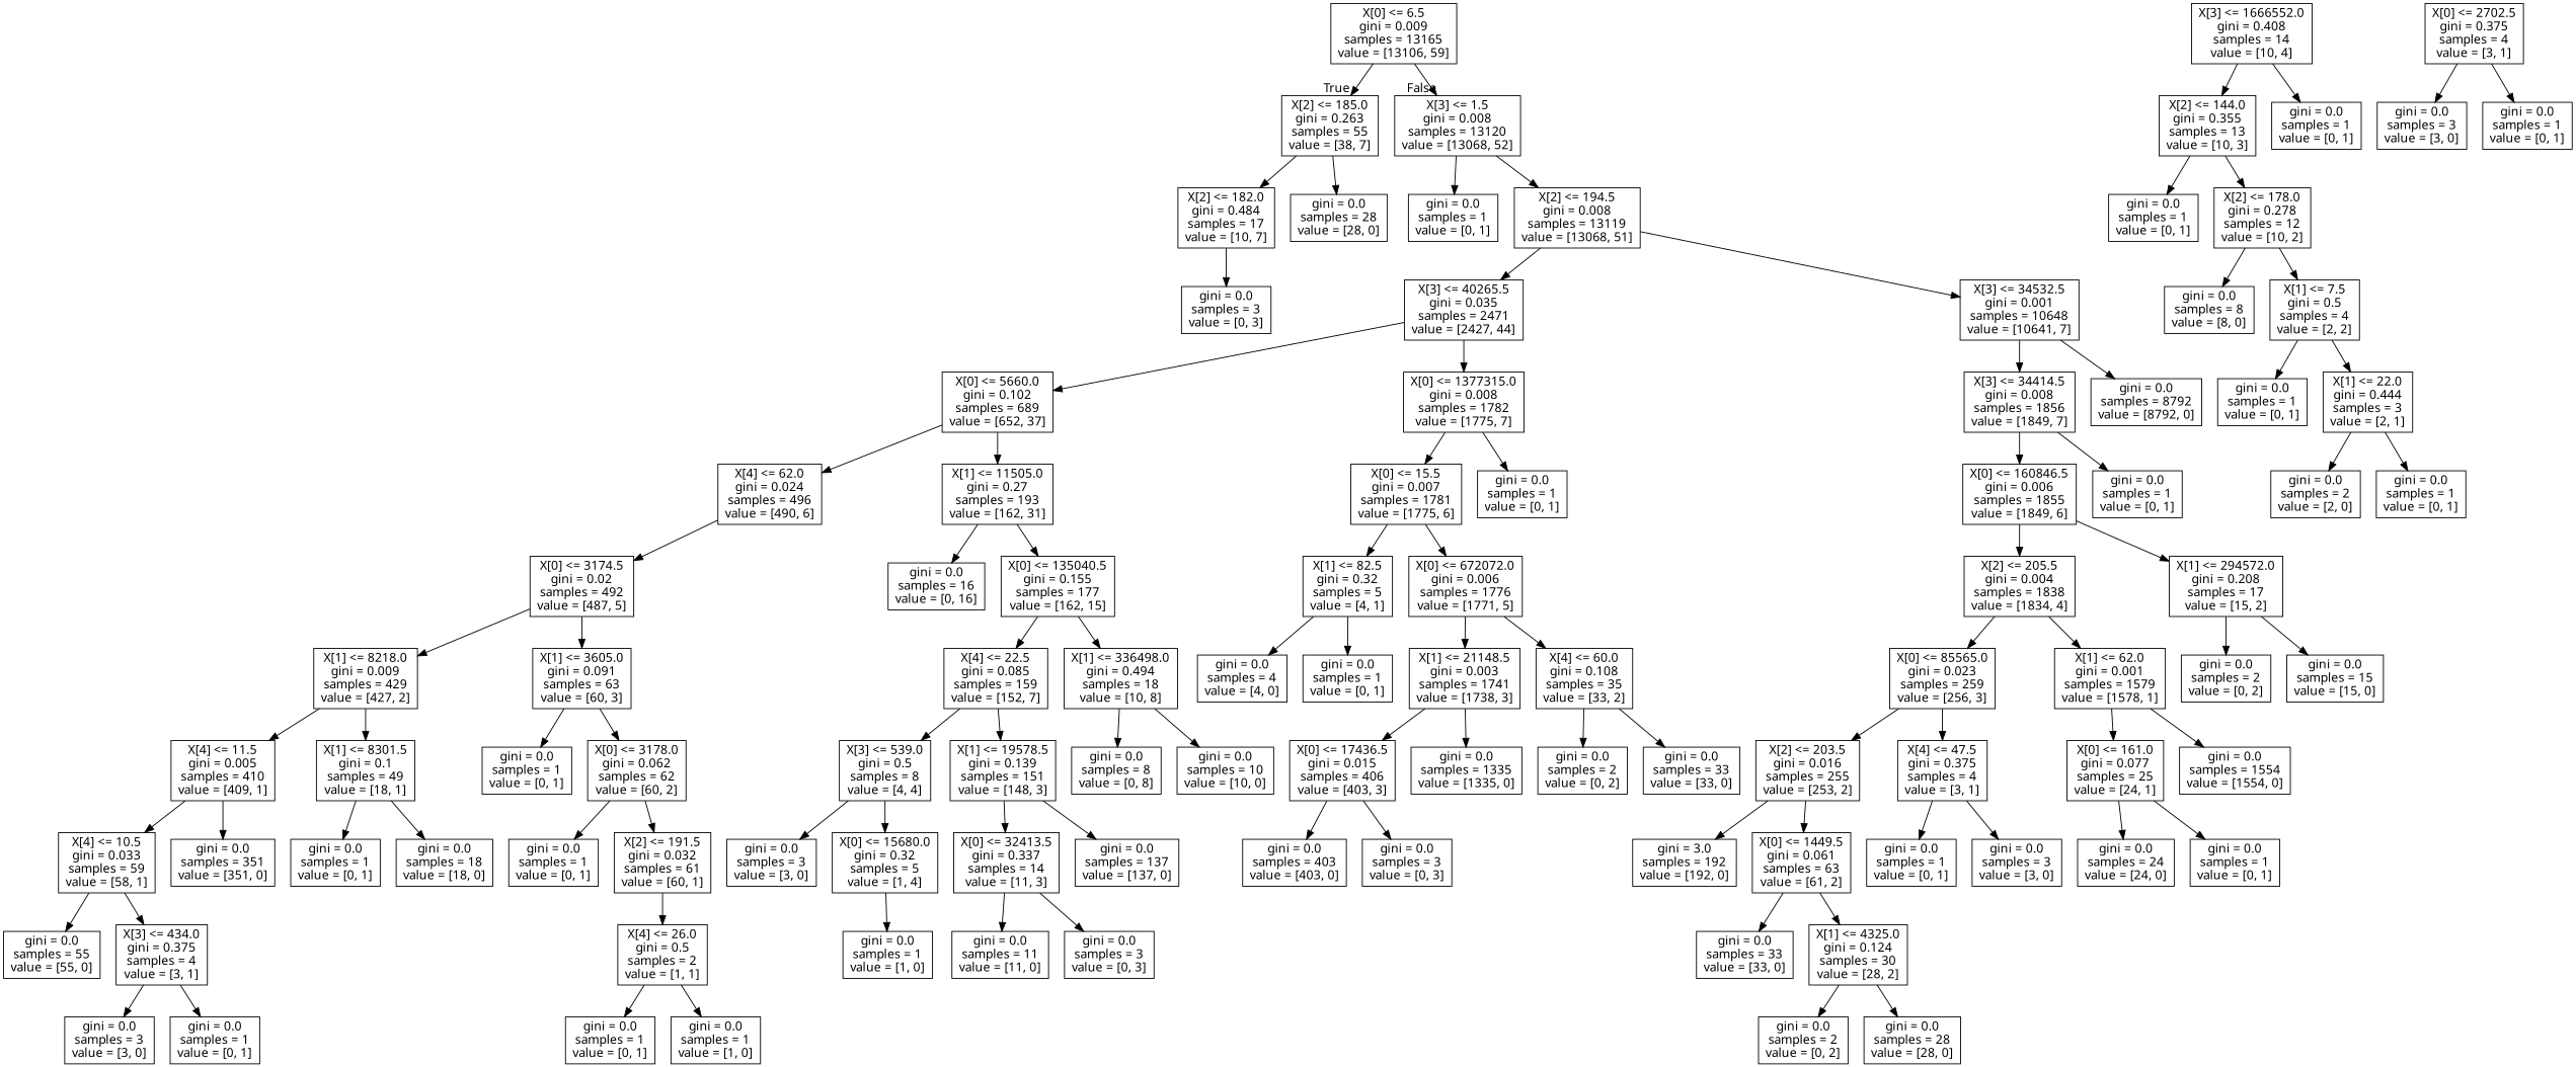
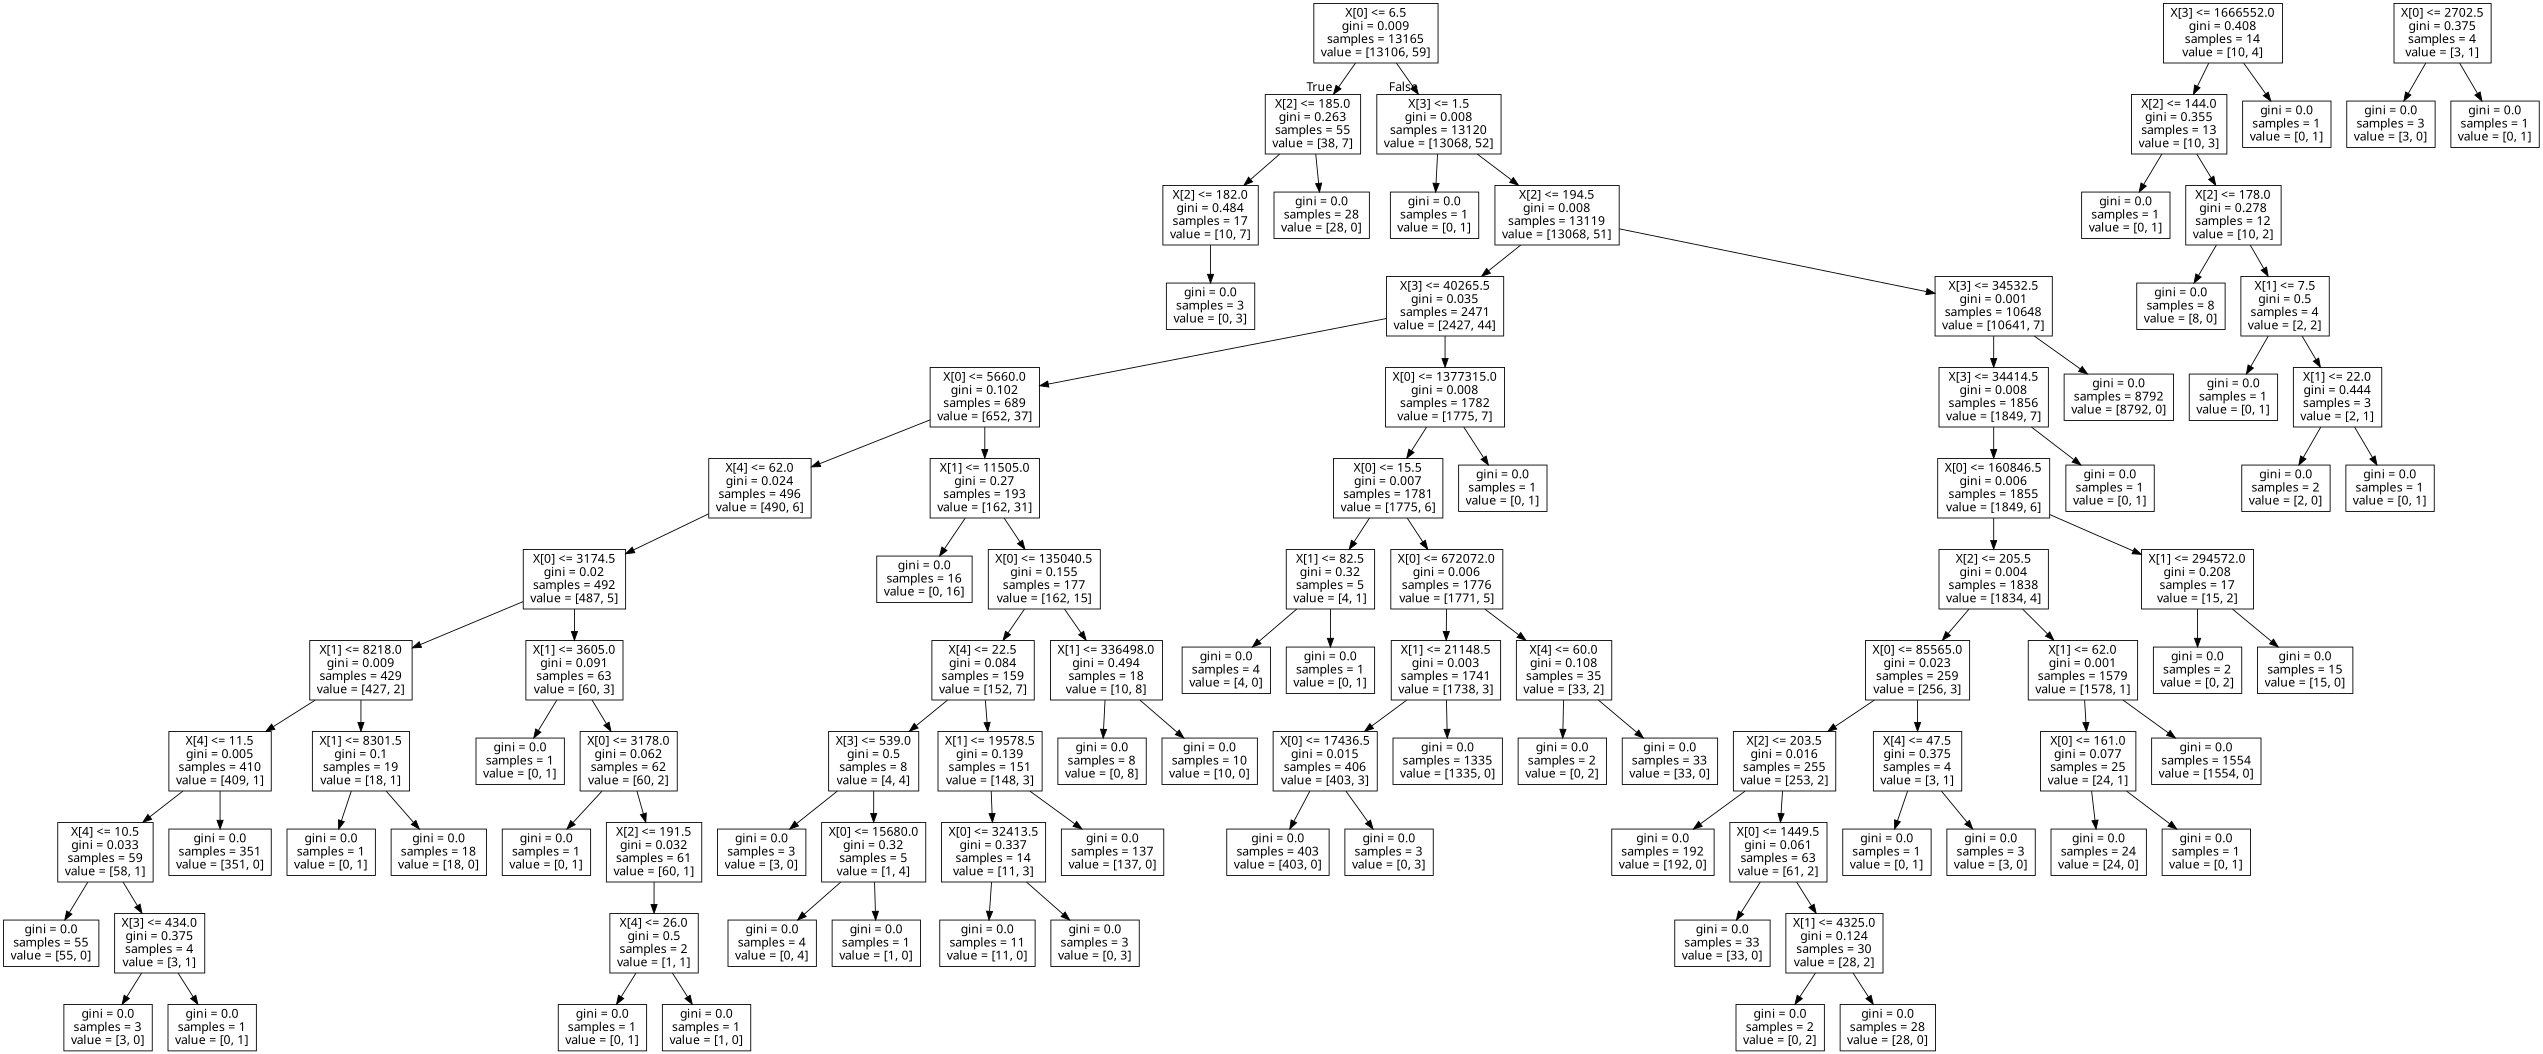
  digraph {
    fontname="Noto Sans"
    node [fontname="Noto Sans" shape=box]
    edge [fontname="Noto Sans"]
    n1 [label="X[0] <= 6.5\ngini = 0.009\nsamples = 13165\nvalue = [13106, 59]"]
    n2 [label="X[2] <= 185.0\ngini = 0.263\nsamples = 55\nvalue = [38, 7]"]
    n3 [label="X[3] <= 1.5\ngini = 0.008\nsamples = 13120\nvalue = [13068, 52]"]
    n4 [label="X[2] <= 182.0\ngini = 0.484\nsamples = 17\nvalue = [10, 7]"]
    n5 [label="gini = 0.0\nsamples = 28\nvalue = [28, 0]"]
    n6 [label="gini = 0.0\nsamples = 1\nvalue = [0, 1]"]
    n7 [label="X[2] <= 194.5\ngini = 0.008\nsamples = 13119\nvalue = [13068, 51]"]
    n8 [label="gini = 0.0\nsamples = 3\nvalue = [0, 3]"]
    n9 [label="X[3] <= 1666552.0\ngini = 0.408\nsamples = 14\nvalue = [10, 4]"]
    n10 [label="X[2] <= 144.0\ngini = 0.355\nsamples = 13\nvalue = [10, 3]"]
    n11 [label="gini = 0.0\nsamples = 1\nvalue = [0, 1]"]
    n12 [label="gini = 0.0\nsamples = 1\nvalue = [0, 1]"]
    n13 [label="X[2] <= 178.0\ngini = 0.278\nsamples = 12\nvalue = [10, 2]"]
    n14 [label="gini = 0.0\nsamples = 8\nvalue = [8, 0]"]
    n15 [label="X[1] <= 7.5\ngini = 0.5\nsamples = 4\nvalue = [2, 2]"]
    n16 [label="gini = 0.0\nsamples = 1\nvalue = [0, 1]"]
    n17 [label="X[1] <= 22.0\ngini = 0.444\nsamples = 3\nvalue = [2, 1]"]
    n18 [label="gini = 0.0\nsamples = 2\nvalue = [2, 0]"]
    n19 [label="gini = 0.0\nsamples = 1\nvalue = [0, 1]"]
    n20 [label="X[3] <= 40265.5\ngini = 0.035\nsamples = 2471\nvalue = [2427, 44]"]
    n21 [label="X[3] <= 34532.5\ngini = 0.001\nsamples = 10648\nvalue = [10641, 7]"]
    n22 [label="X[0] <= 5660.0\ngini = 0.102\nsamples = 689\nvalue = [652, 37]"]
    n23 [label="X[0] <= 1377315.0\ngini = 0.008\nsamples = 1782\nvalue = [1775, 7]"]
    n24 [label="X[3] <= 34414.5\ngini = 0.008\nsamples = 1856\nvalue = [1849, 7]"]
    n25 [label="gini = 0.0\nsamples = 8792\nvalue = [8792, 0]"]
    n26 [label="X[4] <= 62.0\ngini = 0.024\nsamples = 496\nvalue = [490, 6]"]
    n27 [label="X[1] <= 11505.0\ngini = 0.27\nsamples = 193\nvalue = [162, 31]"]
    n28 [label="X[0] <= 15.5\ngini = 0.007\nsamples = 1781\nvalue = [1775, 6]"]
    n29 [label="gini = 0.0\nsamples = 1\nvalue = [0, 1]"]
    n30 [label="X[0] <= 3174.5\ngini = 0.02\nsamples = 492\nvalue = [487, 5]"]
    n31 [label="gini = 0.0\nsamples = 16\nvalue = [0, 16]"]
    n32 [label="X[0] <= 135040.5\ngini = 0.155\nsamples = 177\nvalue = [162, 15]"]
    n33 [label="X[1] <= 8218.0\ngini = 0.009\nsamples = 429\nvalue = [427, 2]"]
    n34 [label="X[1] <= 3605.0\ngini = 0.091\nsamples = 63\nvalue = [60, 3]"]
    n35 [label="X[0] <= 2702.5\ngini = 0.375\nsamples = 4\nvalue = [3, 1]"]
    n36 [label="gini = 0.0\nsamples = 3\nvalue = [3, 0]"]
    n37 [label="gini = 0.0\nsamples = 1\nvalue = [0, 1]"]
    n38 [label="X[4] <= 11.5\ngini = 0.005\nsamples = 410\nvalue = [409, 1]"]
-   n39 [label="X[1] <= 8301.5\ngini = 0.1\nsamples = 49\nvalue = [18, 1]"]
+   n39 [label="X[1] <= 8301.5\ngini = 0.1\nsamples = 19\nvalue = [18, 1]"]
    n40 [label="gini = 0.0\nsamples = 1\nvalue = [0, 1]"]
    n41 [label="X[0] <= 3178.0\ngini = 0.062\nsamples = 62\nvalue = [60, 2]"]
    n42 [label="X[4] <= 10.5\ngini = 0.033\nsamples = 59\nvalue = [58, 1]"]
    n43 [label="gini = 0.0\nsamples = 351\nvalue = [351, 0]"]
    n44 [label="gini = 0.0\nsamples = 1\nvalue = [0, 1]"]
    n45 [label="gini = 0.0\nsamples = 18\nvalue = [18, 0]"]
    n46 [label="gini = 0.0\nsamples = 55\nvalue = [55, 0]"]
    n47 [label="X[3] <= 434.0\ngini = 0.375\nsamples = 4\nvalue = [3, 1]"]
    n48 [label="gini = 0.0\nsamples = 3\nvalue = [3, 0]"]
    n49 [label="gini = 0.0\nsamples = 1\nvalue = [0, 1]"]
    n50 [label="gini = 0.0\nsamples = 1\nvalue = [0, 1]"]
    n51 [label="X[2] <= 191.5\ngini = 0.032\nsamples = 61\nvalue = [60, 1]"]
    n52 [label="X[4] <= 26.0\ngini = 0.5\nsamples = 2\nvalue = [1, 1]"]
    n53 [label="gini = 0.0\nsamples = 1\nvalue = [0, 1]"]
    n54 [label="gini = 0.0\nsamples = 1\nvalue = [1, 0]"]
-   n55 [label="X[4] <= 22.5\ngini = 0.085\nsamples = 159\nvalue = [152, 7]"]
+   n55 [label="X[4] <= 22.5\ngini = 0.084\nsamples = 159\nvalue = [152, 7]"]
    n56 [label="X[1] <= 336498.0\ngini = 0.494\nsamples = 18\nvalue = [10, 8]"]
    n57 [label="X[3] <= 539.0\ngini = 0.5\nsamples = 8\nvalue = [4, 4]"]
    n58 [label="X[1] <= 19578.5\ngini = 0.139\nsamples = 151\nvalue = [148, 3]"]
    n59 [label="gini = 0.0\nsamples = 8\nvalue = [0, 8]"]
    n60 [label="gini = 0.0\nsamples = 10\nvalue = [10, 0]"]
    n61 [label="gini = 0.0\nsamples = 3\nvalue = [3, 0]"]
    n62 [label="X[0] <= 15680.0\ngini = 0.32\nsamples = 5\nvalue = [1, 4]"]
    n63 [label="X[0] <= 32413.5\ngini = 0.337\nsamples = 14\nvalue = [11, 3]"]
    n64 [label="gini = 0.0\nsamples = 137\nvalue = [137, 0]"]
+   n65 [label="gini = 0.0\nsamples = 4\nvalue = [0, 4]"]
    n66 [label="gini = 0.0\nsamples = 1\nvalue = [1, 0]"]
    n67 [label="gini = 0.0\nsamples = 11\nvalue = [11, 0]"]
    n68 [label="gini = 0.0\nsamples = 3\nvalue = [0, 3]"]
    n69 [label="X[1] <= 82.5\ngini = 0.32\nsamples = 5\nvalue = [4, 1]"]
    n70 [label="X[0] <= 672072.0\ngini = 0.006\nsamples = 1776\nvalue = [1771, 5]"]
    n71 [label="gini = 0.0\nsamples = 4\nvalue = [4, 0]"]
    n72 [label="gini = 0.0\nsamples = 1\nvalue = [0, 1]"]
    n73 [label="X[1] <= 21148.5\ngini = 0.003\nsamples = 1741\nvalue = [1738, 3]"]
    n74 [label="X[4] <= 60.0\ngini = 0.108\nsamples = 35\nvalue = [33, 2]"]
    n75 [label="X[0] <= 17436.5\ngini = 0.015\nsamples = 406\nvalue = [403, 3]"]
    n76 [label="gini = 0.0\nsamples = 1335\nvalue = [1335, 0]"]
    n77 [label="gini = 0.0\nsamples = 2\nvalue = [0, 2]"]
    n78 [label="gini = 0.0\nsamples = 33\nvalue = [33, 0]"]
    n79 [label="gini = 0.0\nsamples = 403\nvalue = [403, 0]"]
    n80 [label="gini = 0.0\nsamples = 3\nvalue = [0, 3]"]
    n81 [label="X[0] <= 160846.5\ngini = 0.006\nsamples = 1855\nvalue = [1849, 6]"]
    n82 [label="gini = 0.0\nsamples = 1\nvalue = [0, 1]"]
    n83 [label="X[2] <= 205.5\ngini = 0.004\nsamples = 1838\nvalue = [1834, 4]"]
    n84 [label="X[1] <= 294572.0\ngini = 0.208\nsamples = 17\nvalue = [15, 2]"]
    n85 [label="X[0] <= 85565.0\ngini = 0.023\nsamples = 259\nvalue = [256, 3]"]
    n86 [label="X[1] <= 62.0\ngini = 0.001\nsamples = 1579\nvalue = [1578, 1]"]
    n87 [label="gini = 0.0\nsamples = 2\nvalue = [0, 2]"]
    n88 [label="gini = 0.0\nsamples = 15\nvalue = [15, 0]"]
    n89 [label="X[2] <= 203.5\ngini = 0.016\nsamples = 255\nvalue = [253, 2]"]
    n90 [label="X[4] <= 47.5\ngini = 0.375\nsamples = 4\nvalue = [3, 1]"]
    n91 [label="X[0] <= 161.0\ngini = 0.077\nsamples = 25\nvalue = [24, 1]"]
    n92 [label="gini = 0.0\nsamples = 1554\nvalue = [1554, 0]"]
-   n93 [label="gini = 3.0\nsamples = 192\nvalue = [192, 0]"]
+   n93 [label="gini = 0.0\nsamples = 192\nvalue = [192, 0]"]
    n94 [label="X[0] <= 1449.5\ngini = 0.061\nsamples = 63\nvalue = [61, 2]"]
    n95 [label="gini = 0.0\nsamples = 1\nvalue = [0, 1]"]
    n96 [label="gini = 0.0\nsamples = 3\nvalue = [3, 0]"]
    n97 [label="gini = 0.0\nsamples = 33\nvalue = [33, 0]"]
    n98 [label="X[1] <= 4325.0\ngini = 0.124\nsamples = 30\nvalue = [28, 2]"]
    n99 [label="gini = 0.0\nsamples = 2\nvalue = [0, 2]"]
    n100 [label="gini = 0.0\nsamples = 28\nvalue = [28, 0]"]
    n101 [label="gini = 0.0\nsamples = 24\nvalue = [24, 0]"]
    n102 [label="gini = 0.0\nsamples = 1\nvalue = [0, 1]"]
    n1 -> n2 [headlabel=True labelangle=45 labeldistance=2.5]
    n1 -> n3 [headlabel=False labelangle=-45 labeldistance=2.5]
    n2 -> n4
    n2 -> n5
    n3 -> n6
    n3 -> n7
    n4 -> n8
    n7 -> n20
    n7 -> n21
    n9 -> n10
    n9 -> n11
    n10 -> n12
    n10 -> n13
    n13 -> n14
    n13 -> n15
    n15 -> n16
    n15 -> n17
    n17 -> n18
    n17 -> n19
    n20 -> n22
    n20 -> n23
    n21 -> n24
    n21 -> n25
    n22 -> n26
    n22 -> n27
    n23 -> n28
    n23 -> n29
    n24 -> n81
    n24 -> n82
    n26 -> n30
    n27 -> n31
    n27 -> n32
    n28 -> n69
    n28 -> n70
    n30 -> n33
    n30 -> n34
    n32 -> n55
    n32 -> n56
    n33 -> n38
    n33 -> n39
    n34 -> n40
    n34 -> n41
    n35 -> n36
    n35 -> n37
    n38 -> n42
    n38 -> n43
    n39 -> n44
    n39 -> n45
    n41 -> n50
    n41 -> n51
    n42 -> n46
    n42 -> n47
    n47 -> n48
    n47 -> n49
    n51 -> n52
    n52 -> n53
    n52 -> n54
    n55 -> n57
    n55 -> n58
    n56 -> n59
    n56 -> n60
    n57 -> n61
    n57 -> n62
    n58 -> n63
    n58 -> n64
+   n62 -> n65
    n62 -> n66
    n63 -> n67
    n63 -> n68
    n69 -> n71
    n69 -> n72
    n70 -> n73
    n70 -> n74
    n73 -> n75
    n73 -> n76
    n74 -> n77
    n74 -> n78
    n75 -> n79
    n75 -> n80
    n81 -> n83
    n81 -> n84
    n83 -> n85
    n83 -> n86
    n84 -> n87
    n84 -> n88
    n85 -> n89
    n85 -> n90
    n86 -> n91
    n86 -> n92
    n89 -> n93
    n89 -> n94
    n90 -> n95
    n90 -> n96
    n91 -> n101
    n91 -> n102
    n94 -> n97
    n94 -> n98
    n98 -> n99
    n98 -> n100
  }
